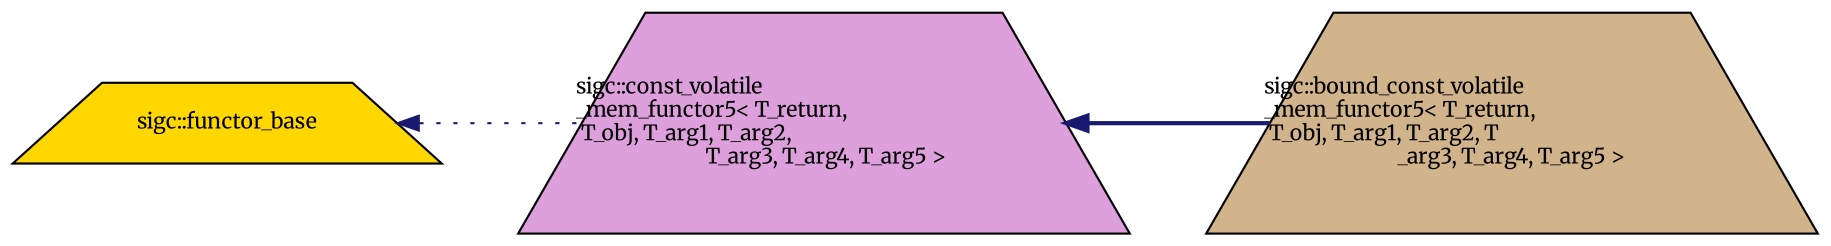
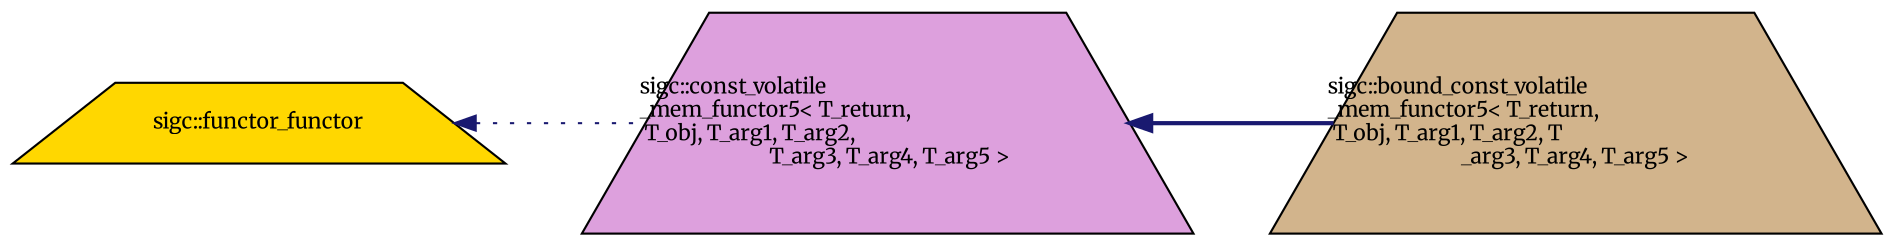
  digraph {
    rankdir=LR
    fontname=Merriweather
    node [color=black fontname=Merriweather fontsize=10 shape=trapezium style=filled]
    edge [color=midnightblue dir=back fontname=Merriweather fontsize=10 labelfontname=Sans labelfontsize=10]
    n1 [fillcolor=plum fontcolor=black height=0.2 label="sigc::const_volatile\l_mem_functor5\< T_return,\l T_obj, T_arg1, T_arg2,\l T_arg3, T_arg4, T_arg5 \>" width=0.4]
    n2 [fillcolor=tan height=0.2 label="sigc::bound_const_volatile\l_mem_functor5\< T_return,\l T_obj, T_arg1, T_arg2, T\l_arg3, T_arg4, T_arg5 \>" width=0.4]
-   n3 [fillcolor=gold height=0.2 label="sigc::functor_base" width=0.4]
+   n3 [fillcolor=gold height=0.2 label="sigc::functor_functor" width=0.4]
    n1 -> n2 [style=bold]
    n3 -> n1 [style=dotted]
  }
